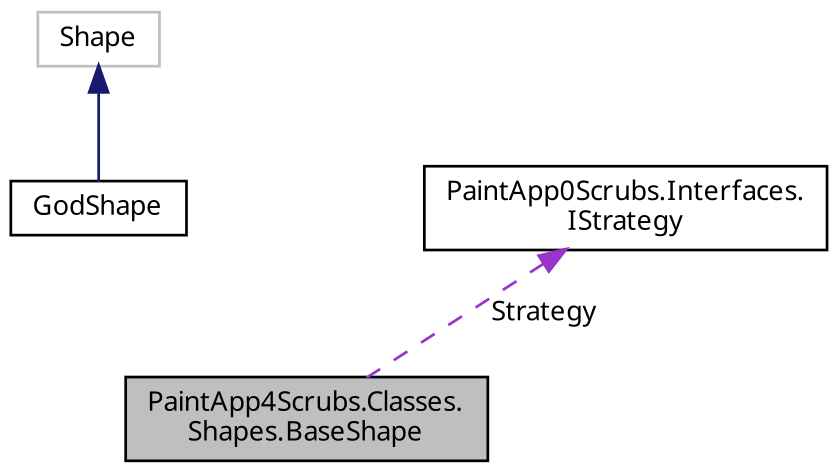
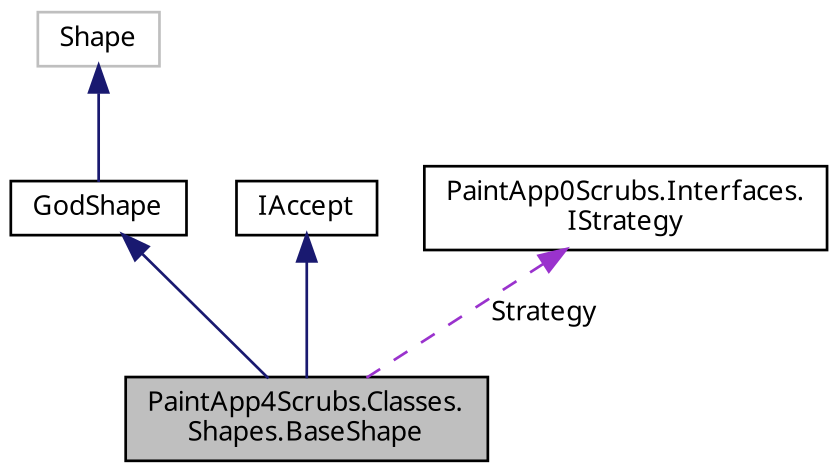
  digraph {
    fontname="Noto Sans"
    node [color=black fillcolor=white fontname="Noto Sans" fontsize=10 shape=record style=filled]
    edge [color=midnightblue dir=back fontname="Noto Sans" fontsize=10 labelfontname=Helvetica labelfontsize=10 style=solid]
    n1 [fillcolor=grey75 fontcolor=black height=0.2 label="PaintApp4Scrubs.Classes.\lShapes.BaseShape" width=0.4]
    n2 [height=0.2 label=GodShape width=0.4]
    n3 [color=grey75 height=0.2 label=Shape width=0.4]
+   n4 [height=0.2 label=IAccept width=0.4]
    n5 [height=0.2 label="PaintApp0Scrubs.Interfaces.\lIStrategy" width=0.4]
+   n2 -> n1
    n3 -> n2
+   n4 -> n1
    n5 -> n1 [color=darkorchid3 label=" Strategy" style=dashed]
  }
